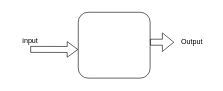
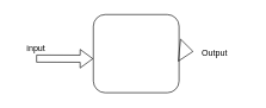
  <mxCell id="0" />
  <mxCell id="1" parent="0" />
  <mxCell id="2" value="" style="rounded=1;whiteSpace=wrap;html=1;" vertex="1" parent="1"><mxGeometry x="130" y="20" width="120" height="110" as="geometry" /></mxCell>
  <mxCell id="3" value="" style="shape=flexArrow;endArrow=classic;html=1;endWidth=15;endSize=5.59;entryX=-0.002;entryY=0.565;entryDx=0;entryDy=0;entryPerimeter=0;" edge="1" parent="1" target="2"><mxGeometry width="50" height="50" relative="1" as="geometry"><mxPoint x="50" y="82" as="sourcePoint" /><mxPoint x="100" y="50" as="targetPoint" /></mxGeometry></mxCell>
  <mxCell id="4" value="" style="shape=flexArrow;endArrow=classic;html=1;" edge="1" parent="1" target="5"><mxGeometry width="50" height="50" relative="1" as="geometry"><mxPoint x="250" y="70" as="sourcePoint" /><mxPoint x="320" y="70" as="targetPoint" /></mxGeometry></mxCell>
- <mxCell id="5" value="Output" style="text;html=1;strokeColor=none;fillColor=none;align=center;verticalAlign=middle;whiteSpace=wrap;rounded=0;" vertex="1" parent="1"><mxGeometry x="290" y="55" width="60" height="30" as="geometry" /></mxCell>
+ <mxCell id="5" value="Output" style="text;html=1;strokeColor=none;fillColor=none;align=center;verticalAlign=middle;whiteSpace=wrap;rounded=0;" vertex="1" parent="1"><mxGeometry x="270" y="60" width="60" height="30" as="geometry" /></mxCell>
  <mxCell id="6" value="input" style="text;html=1;strokeColor=none;fillColor=none;align=center;verticalAlign=middle;whiteSpace=wrap;rounded=0;" vertex="1" parent="1"><mxGeometry y="50" width="60" height="35" as="geometry" x="20" /></mxCell>
